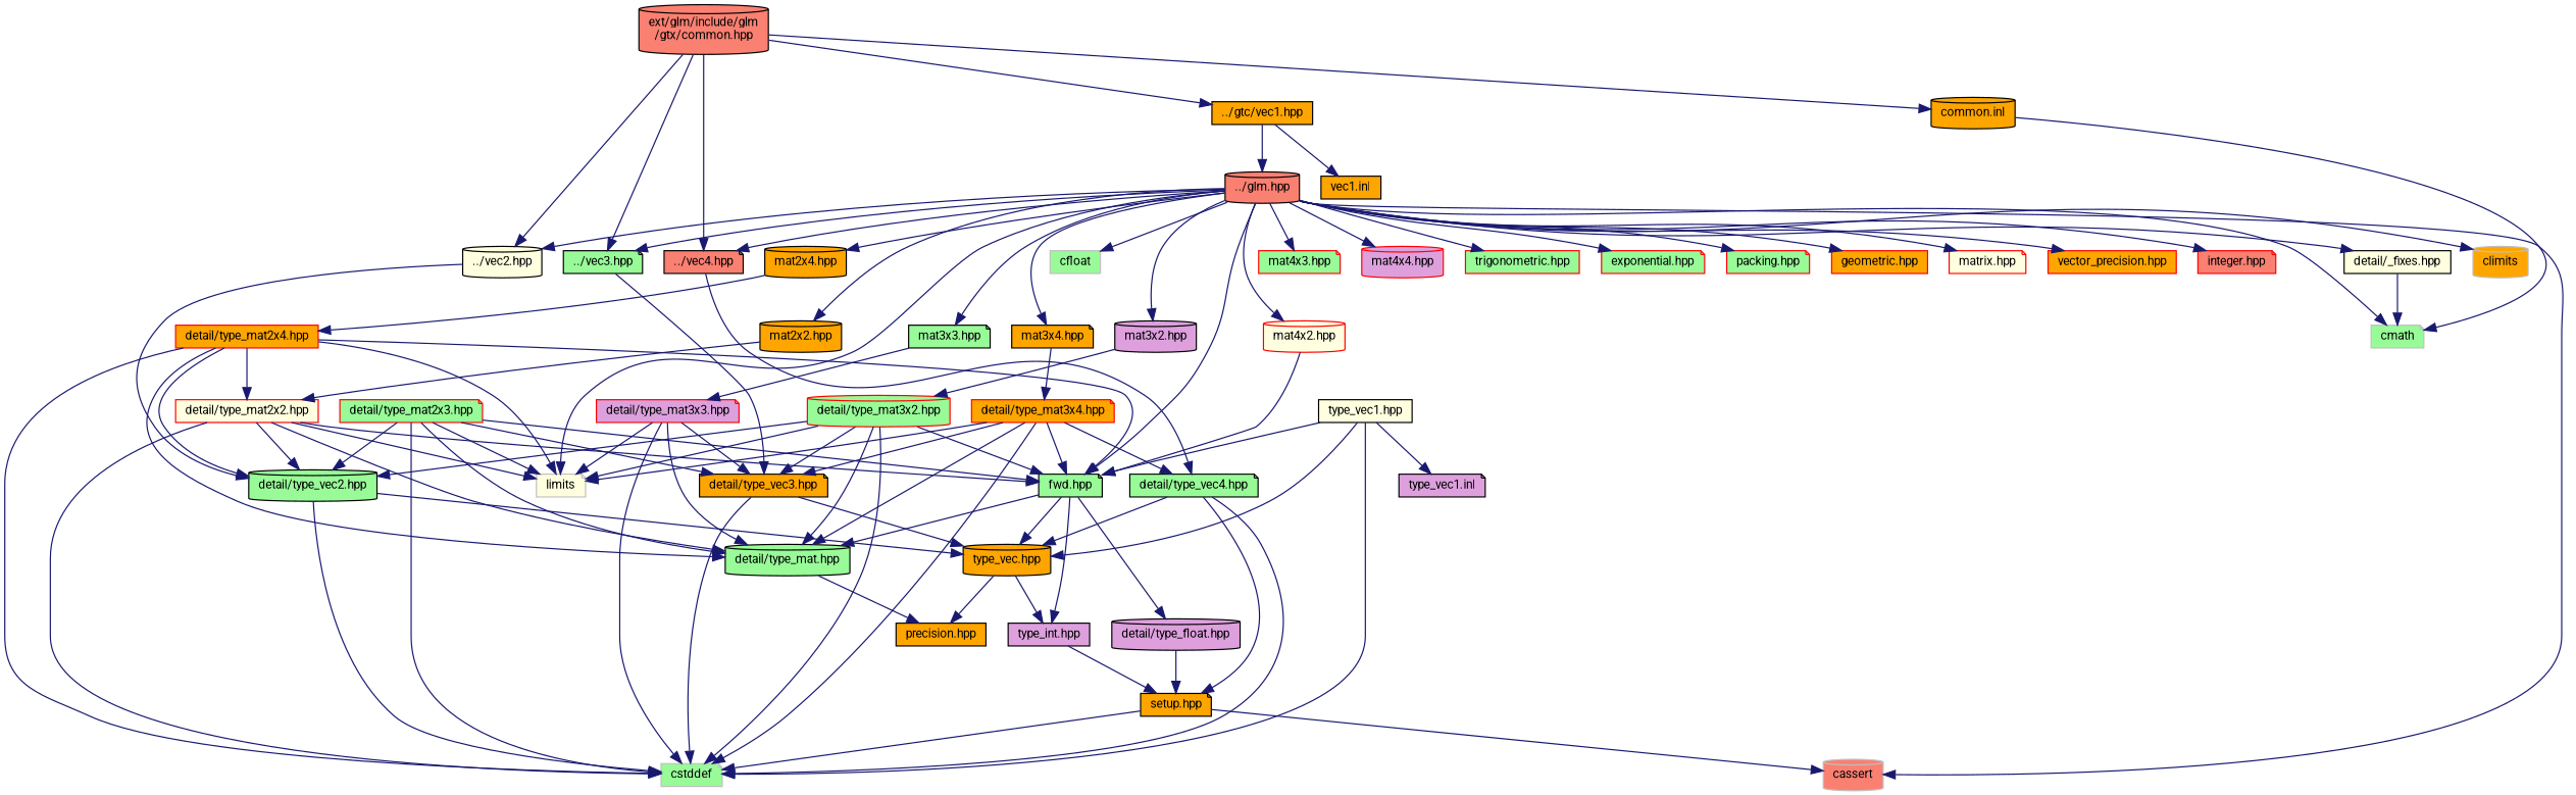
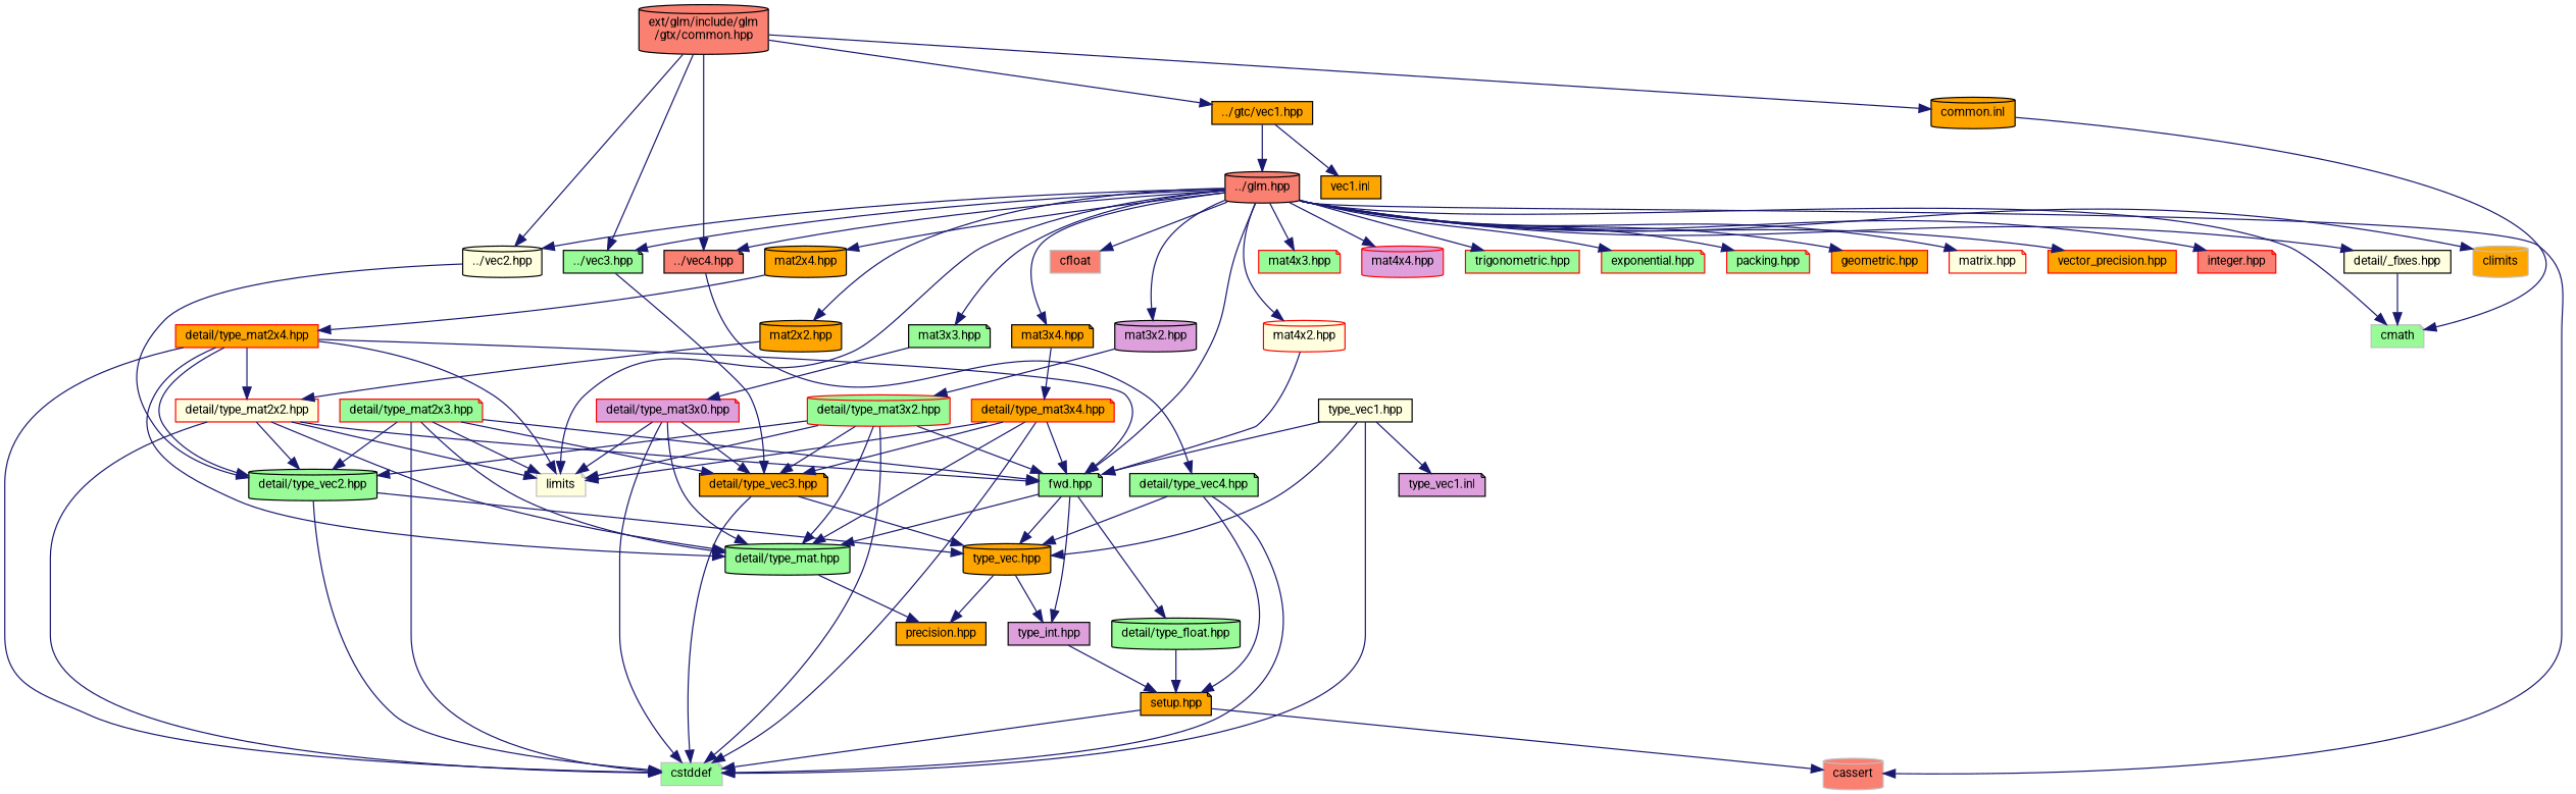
  digraph {
    fontname=Roboto
    node [color=black fillcolor=palegreen fontname=Roboto fontsize=10 shape=note style=filled]
    edge [color=midnightblue fontname=Roboto fontsize=10 labelfontname=Helvetica labelfontsize=10 style=solid]
    n1 [fillcolor=salmon fontcolor=black height=0.2 label="ext/glm/include/glm\l/gtx/common.hpp" shape=cylinder width=0.4]
    n2 [fillcolor=lightyellow height=0.2 label="../vec2.hpp" shape=cylinder width=0.4]
    n3 [height=0.2 label="../vec3.hpp" width=0.4]
    n4 [fillcolor=salmon height=0.2 label="../vec4.hpp" width=0.4]
    n5 [fillcolor=orange height=0.2 label="../gtc/vec1.hpp" shape=box width=0.4]
    n6 [fillcolor=orange height=0.2 label="common.inl" shape=cylinder width=0.4]
    n7 [height=0.2 label="detail/type_vec2.hpp" shape=cylinder width=0.4]
    n8 [fillcolor=orange height=0.2 label="detail/type_vec3.hpp" width=0.4]
    n9 [height=0.2 label="detail/type_vec4.hpp" width=0.4]
    n10 [fillcolor=salmon height=0.2 label="../glm.hpp" shape=cylinder width=0.4]
    n11 [fillcolor=orange height=0.2 label="vec1.inl" shape=box width=0.4]
    n12 [color=grey75 height=0.2 label=cmath width=0.4]
    n13 [fillcolor=orange height=0.2 label="type_vec.hpp" shape=cylinder width=0.4]
    n14 [color=grey75 height=0.2 label=cstddef width=0.4]
    n15 [fillcolor=orange height=0.2 label="precision.hpp" shape=box width=0.4]
    n16 [fillcolor=plum height=0.2 label="type_int.hpp" shape=box width=0.4]
    n17 [fillcolor=orange height=0.2 label="setup.hpp" width=0.4]
    n18 [color=grey75 fillcolor=salmon height=0.2 label=cassert shape=cylinder width=0.4]
    n19 [fillcolor=lightyellow height=0.2 label="detail/_fixes.hpp" shape=box width=0.4]
    n20 [color=grey75 fillcolor=orange height=0.2 label=climits shape=cylinder width=0.4]
-   n21 [color=grey75 height=0.2 label=cfloat shape=box width=0.4]
+   n21 [color=grey75 fillcolor=salmon height=0.2 label=cfloat shape=box width=0.4]
    n22 [color=grey75 fillcolor=lightyellow height=0.2 label=limits width=0.4]
    n23 [height=0.2 label="fwd.hpp" width=0.4]
    n24 [fillcolor=orange height=0.2 label="mat2x2.hpp" shape=cylinder width=0.4]
    n25 [fillcolor=orange height=0.2 label="mat2x4.hpp" shape=cylinder width=0.4]
    n26 [fillcolor=plum height=0.2 label="mat3x2.hpp" shape=cylinder width=0.4]
    n27 [height=0.2 label="mat3x3.hpp" width=0.4]
    n28 [fillcolor=orange height=0.2 label="mat3x4.hpp" width=0.4]
    n29 [color=red fillcolor=lightyellow height=0.2 label="mat4x2.hpp" shape=cylinder width=0.4]
    n30 [color=red height=0.2 label="mat4x3.hpp" width=0.4]
    n31 [color=red fillcolor=plum height=0.2 label="mat4x4.hpp" shape=cylinder width=0.4]
    n32 [color=red height=0.2 label="trigonometric.hpp" shape=box width=0.4]
    n33 [color=red height=0.2 label="exponential.hpp" width=0.4]
    n34 [color=red height=0.2 label="packing.hpp" width=0.4]
    n35 [color=red fillcolor=orange height=0.2 label="geometric.hpp" shape=box width=0.4]
    n36 [color=red fillcolor=lightyellow height=0.2 label="matrix.hpp" width=0.4]
    n37 [color=red fillcolor=orange height=0.2 label="vector_precision.hpp" shape=box width=0.4]
    n38 [color=red fillcolor=salmon height=0.2 label="integer.hpp" width=0.4]
    n39 [fillcolor=lightyellow height=0.2 label="type_vec1.hpp" shape=box width=0.4]
    n40 [fillcolor=plum height=0.2 label="type_vec1.inl" width=0.4]
-   n41 [fillcolor=plum height=0.2 label="detail/type_float.hpp" shape=cylinder width=0.4]
+   n41 [height=0.2 label="detail/type_float.hpp" shape=cylinder width=0.4]
    n42 [height=0.2 label="detail/type_mat.hpp" shape=cylinder width=0.4]
    n43 [color=red fillcolor=lightyellow height=0.2 label="detail/type_mat2x2.hpp" shape=box width=0.4]
    n44 [color=red fillcolor=orange height=0.2 label="detail/type_mat2x4.hpp" shape=box width=0.4]
    n45 [color=red height=0.2 label="detail/type_mat3x2.hpp" shape=cylinder width=0.4]
-   n46 [color=red fillcolor=plum height=0.2 label="detail/type_mat3x3.hpp" width=0.4]
+   n46 [color=red fillcolor=plum height=0.2 label="detail/type_mat3x0.hpp" width=0.4]
    n47 [color=red fillcolor=orange height=0.2 label="detail/type_mat3x4.hpp" width=0.4]
    n48 [color=red height=0.2 label="detail/type_mat2x3.hpp" width=0.4]
    n1 -> n2
    n1 -> n3
    n1 -> n4
    n1 -> n5
    n1 -> n6
    n2 -> n7
    n3 -> n8
    n4 -> n9
    n5 -> n10
    n5 -> n11
    n6 -> n12
    n7 -> n13
    n7 -> n14
    n8 -> n13
    n8 -> n14
    n9 -> n13
    n9 -> n14
    n9 -> n17
    n10 -> n2
    n10 -> n3
    n10 -> n4
    n10 -> n12
    n10 -> n18
    n10 -> n19
    n10 -> n20
    n10 -> n21
    n10 -> n22
    n10 -> n23
    n10 -> n24
    n10 -> n25
    n10 -> n26
    n10 -> n27
    n10 -> n28
    n10 -> n29
    n10 -> n30
    n10 -> n31
    n10 -> n32
    n10 -> n33
    n10 -> n34
    n10 -> n35
    n10 -> n36
    n10 -> n37
    n10 -> n38
    n13 -> n15
    n13 -> n16
    n16 -> n17
    n17 -> n14
    n17 -> n18
    n19 -> n12
    n23 -> n13
    n23 -> n16
    n23 -> n41
    n23 -> n42
    n24 -> n43
    n25 -> n44
    n26 -> n45
    n27 -> n46
    n28 -> n47
    n29 -> n23
    n39 -> n13
    n39 -> n14
    n39 -> n23
    n39 -> n40
    n41 -> n17
    n42 -> n15
    n43 -> n7
    n43 -> n14
    n43 -> n22
    n43 -> n23
    n43 -> n42
    n44 -> n7
    n44 -> n14
    n44 -> n22
    n44 -> n23
    n44 -> n42
    n44 -> n43
    n45 -> n7
    n45 -> n8
    n45 -> n14
    n45 -> n22
    n45 -> n23
    n45 -> n42
    n46 -> n8
    n46 -> n14
    n46 -> n22
    n46 -> n42
    n47 -> n8
-   n47 -> n9
    n47 -> n14
    n47 -> n22
    n47 -> n23
    n47 -> n42
    n48 -> n7
    n48 -> n8
    n48 -> n14
    n48 -> n22
    n48 -> n23
    n48 -> n42
  }
